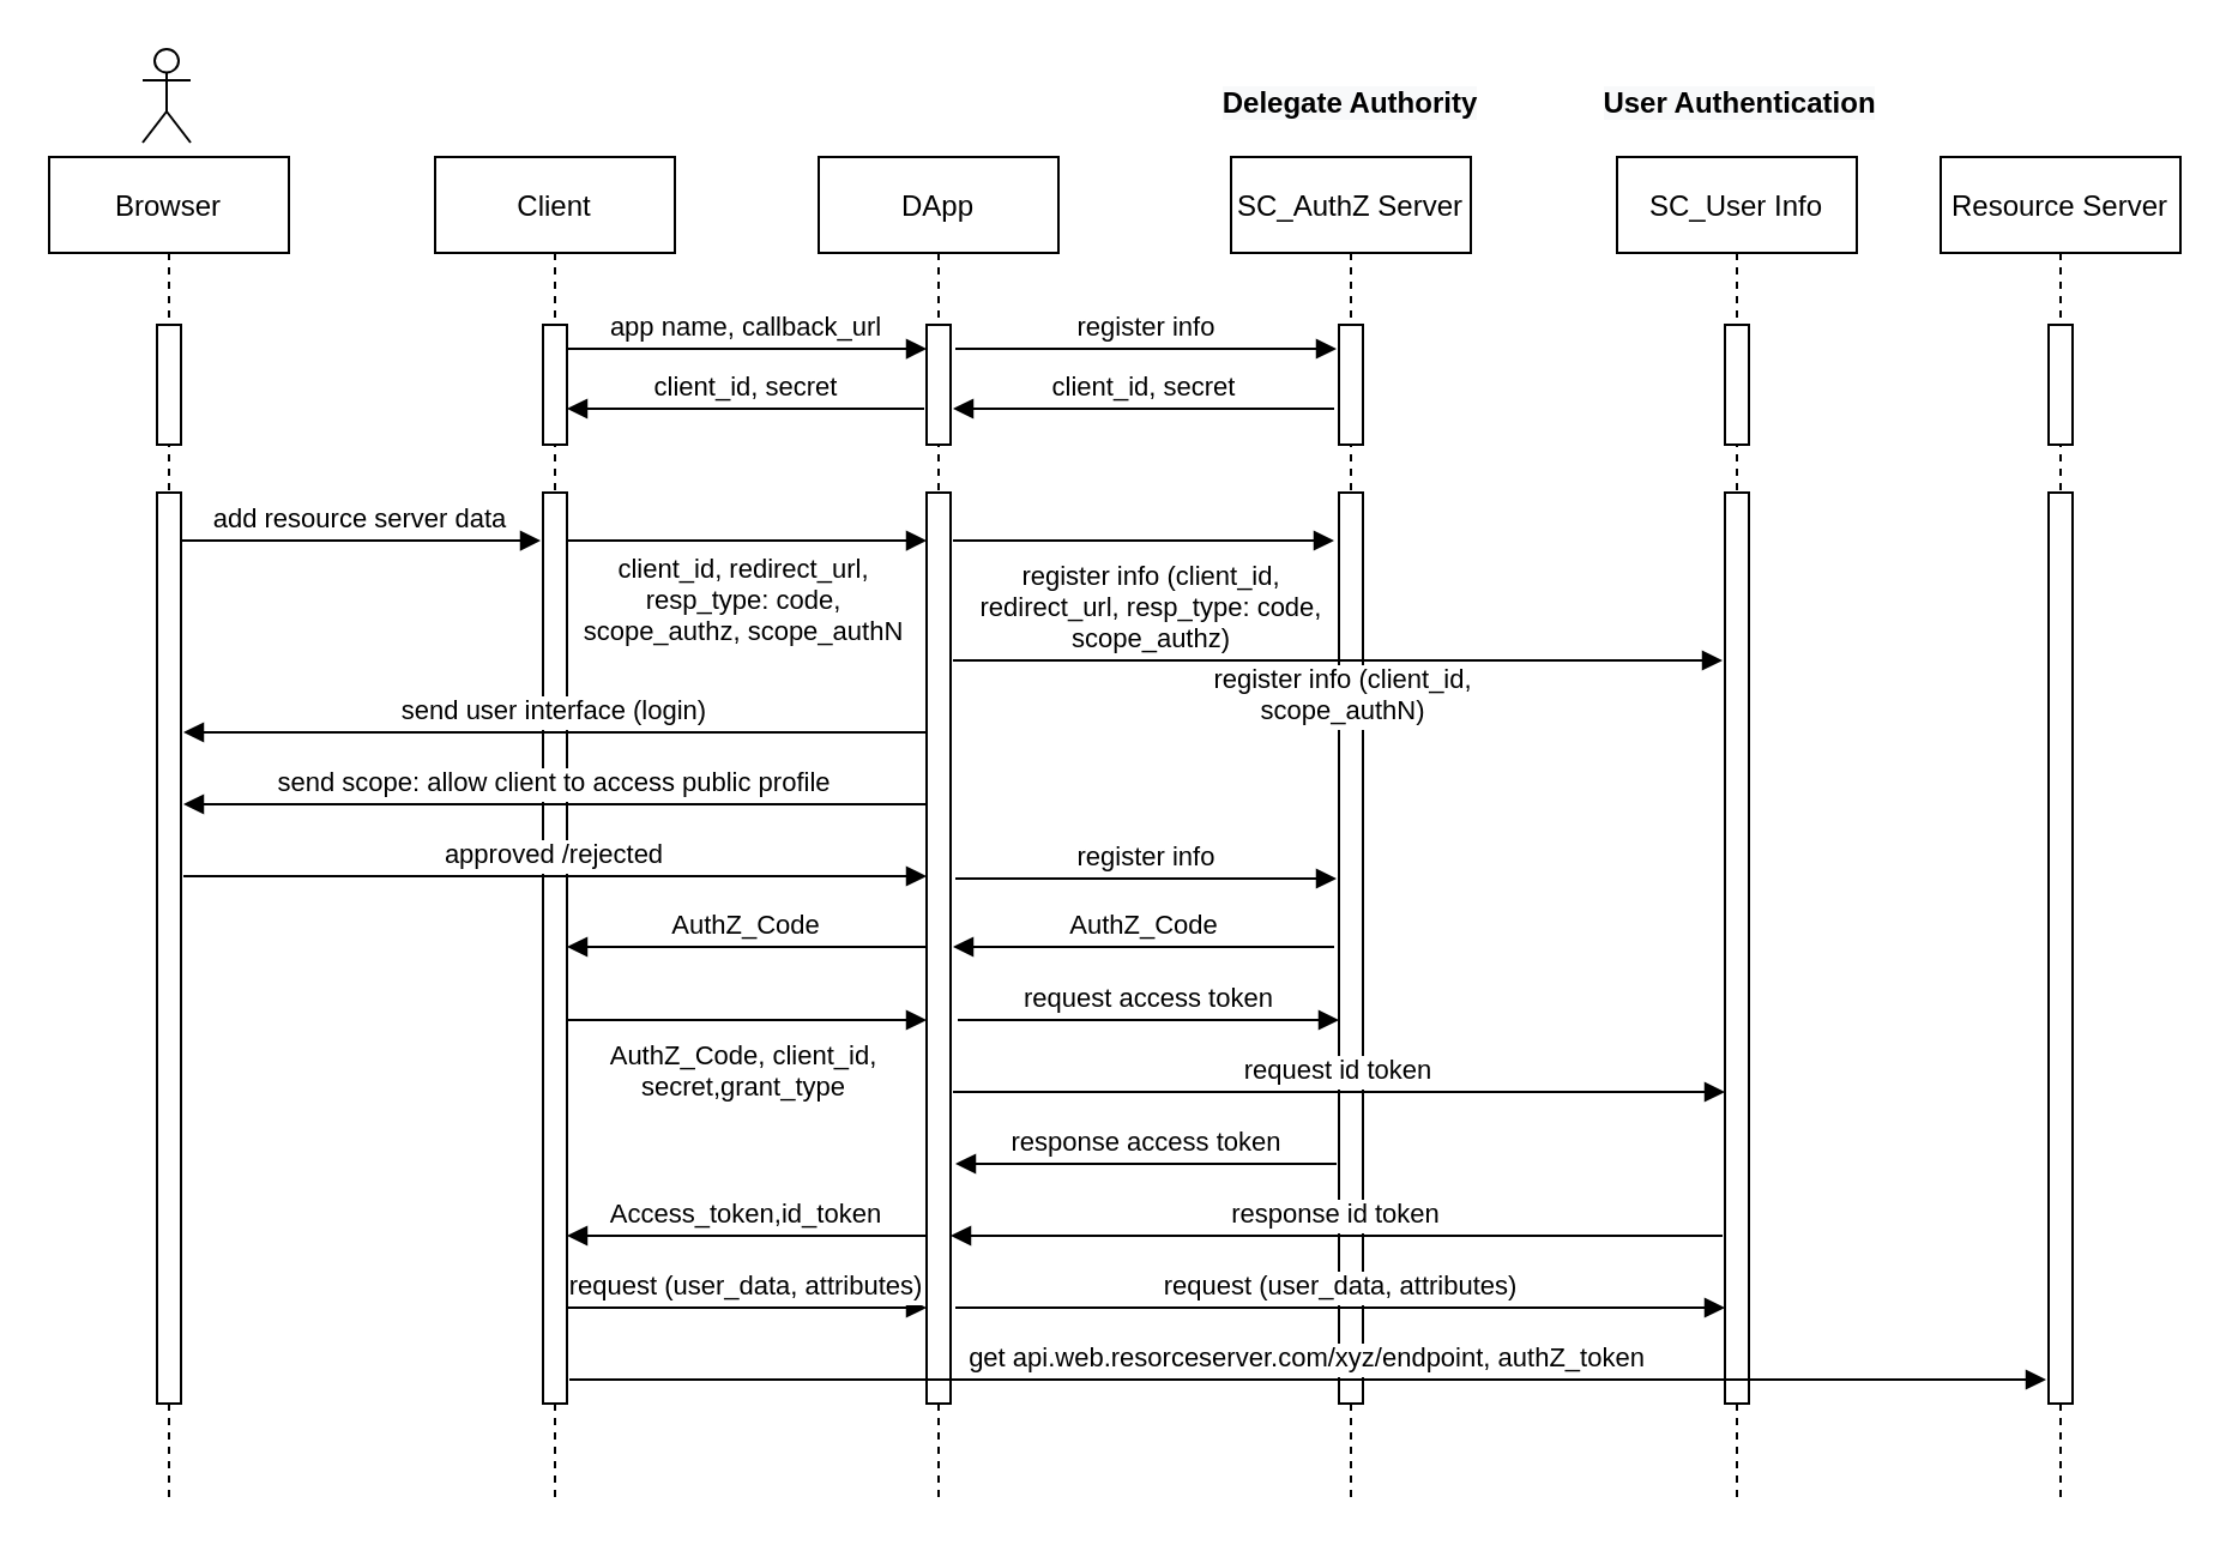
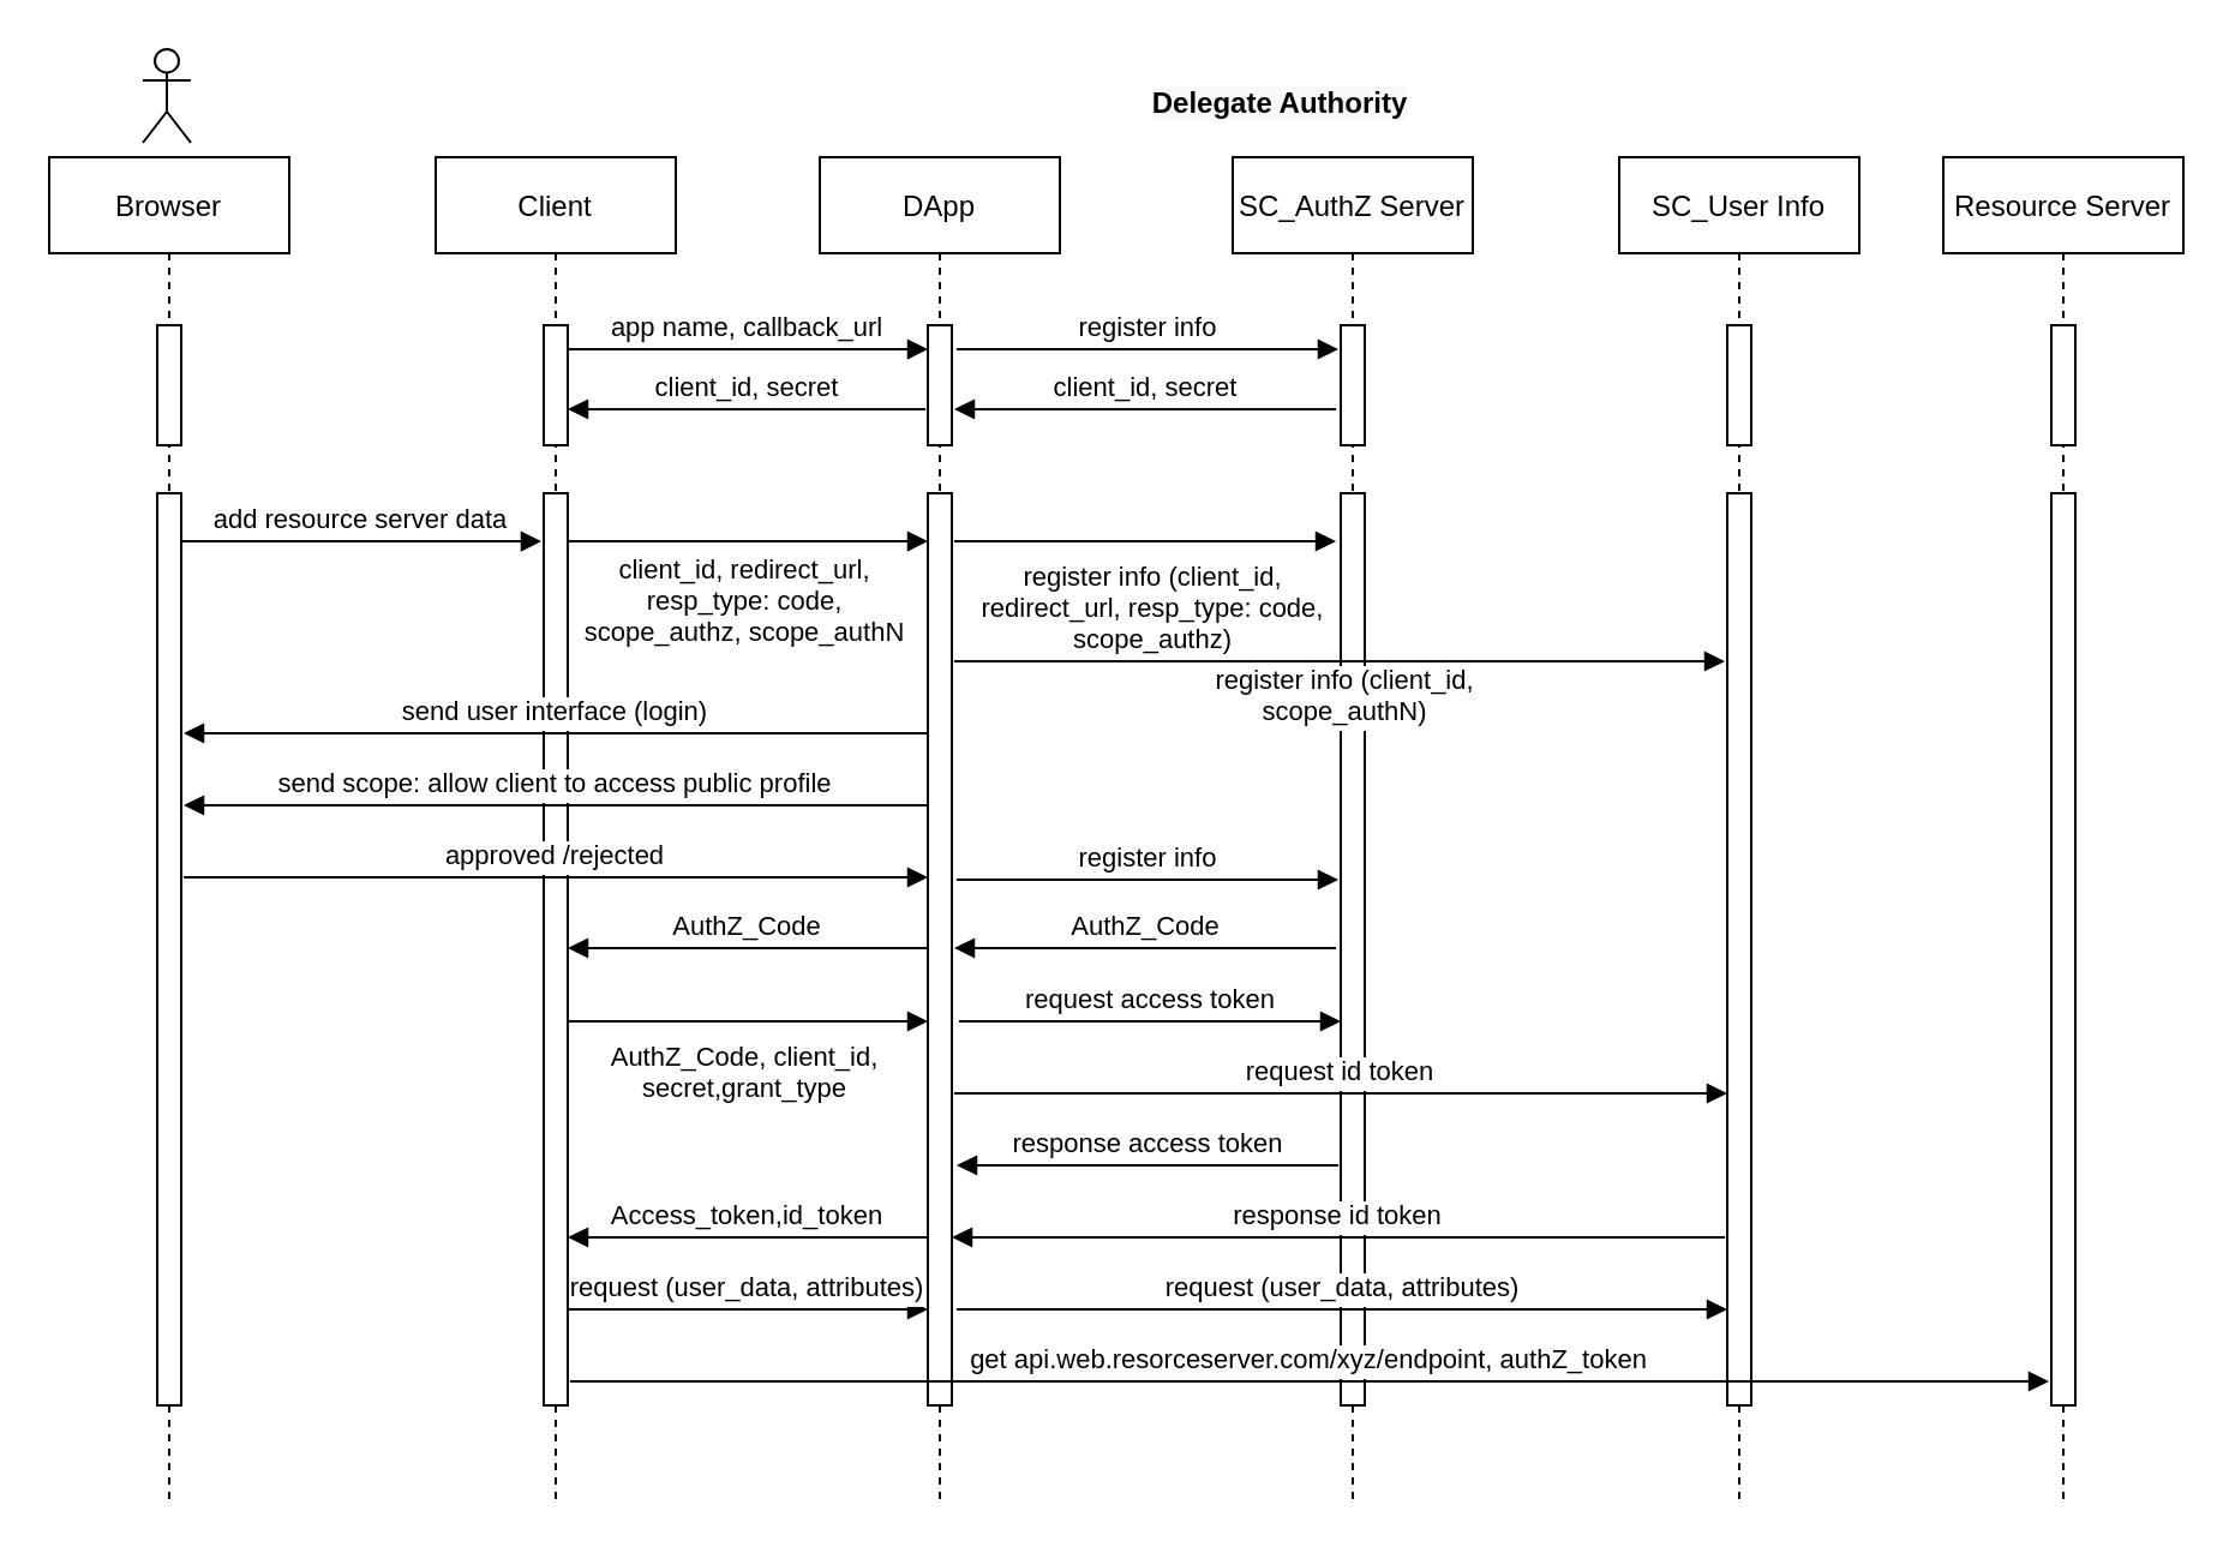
  <mxCell id="0" />
  <mxCell id="1" parent="0" />
  <mxCell id="2" value="Browser" style="shape=umlLifeline;perimeter=lifelinePerimeter;container=1;collapsible=0;recursiveResize=0;rounded=0;shadow=0;strokeWidth=1;" parent="1" vertex="1"><mxGeometry x="20" y="65" width="100" height="560" as="geometry" /></mxCell>
  <mxCell id="3" value="" style="points=[];perimeter=orthogonalPerimeter;rounded=0;shadow=0;strokeWidth=1;" parent="2" vertex="1"><mxGeometry x="45" y="70" width="10" height="50" as="geometry" /></mxCell>
  <mxCell id="4" value="" style="points=[];perimeter=orthogonalPerimeter;rounded=0;shadow=0;strokeWidth=1;" vertex="1" parent="2"><mxGeometry x="45" y="140" width="10" height="380" as="geometry" /></mxCell>
  <mxCell id="5" value="add resource server data" style="verticalAlign=bottom;endArrow=block;shadow=0;strokeWidth=1;entryX=0.1;entryY=0.059;entryDx=0;entryDy=0;entryPerimeter=0;" edge="1" parent="2"><mxGeometry relative="1" as="geometry"><mxPoint x="55.0" y="160" as="sourcePoint" /><mxPoint x="205.0" y="160.03" as="targetPoint" /></mxGeometry></mxCell>
  <mxCell id="6" value="Client" style="shape=umlLifeline;perimeter=lifelinePerimeter;container=1;collapsible=0;recursiveResize=0;rounded=0;shadow=0;strokeWidth=1;" parent="1" vertex="1"><mxGeometry x="181" y="65" width="100" height="560" as="geometry" /></mxCell>
  <mxCell id="7" value="" style="points=[];perimeter=orthogonalPerimeter;rounded=0;shadow=0;strokeWidth=1;" parent="6" vertex="1"><mxGeometry x="45" y="70" width="10" height="50" as="geometry" /></mxCell>
  <mxCell id="8" value="app name, callback_url" style="verticalAlign=bottom;endArrow=block;shadow=0;strokeWidth=1;entryX=0.1;entryY=0.059;entryDx=0;entryDy=0;entryPerimeter=0;" edge="1" parent="6"><mxGeometry relative="1" as="geometry"><mxPoint x="55" y="80" as="sourcePoint" /><mxPoint x="205" y="80.03" as="targetPoint" /></mxGeometry></mxCell>
  <mxCell id="9" value="" style="points=[];perimeter=orthogonalPerimeter;rounded=0;shadow=0;strokeWidth=1;" vertex="1" parent="6"><mxGeometry x="45" y="140" width="10" height="380" as="geometry" /></mxCell>
  <mxCell id="10" value="send user interface (login)" style="verticalAlign=bottom;endArrow=none;shadow=0;strokeWidth=1;startArrow=block;startFill=1;endFill=0;" edge="1" parent="6"><mxGeometry relative="1" as="geometry"><mxPoint x="-105" y="240" as="sourcePoint" /><mxPoint x="205" y="240" as="targetPoint" /></mxGeometry></mxCell>
  <mxCell id="11" value="AuthZ_Code" style="verticalAlign=bottom;endArrow=none;shadow=0;strokeWidth=1;startArrow=block;startFill=1;endFill=0;" edge="1" parent="6"><mxGeometry relative="1" as="geometry"><mxPoint x="55" y="329.5" as="sourcePoint" /><mxPoint x="205" y="329.5" as="targetPoint" /></mxGeometry></mxCell>
  <mxCell id="12" value="request (user_data, attributes)" style="verticalAlign=bottom;endArrow=block;shadow=0;strokeWidth=1;startArrow=none;startFill=0;endFill=1;" edge="1" parent="6"><mxGeometry relative="1" as="geometry"><mxPoint x="55" y="480" as="sourcePoint" /><mxPoint x="205" y="480" as="targetPoint" /></mxGeometry></mxCell>
  <mxCell id="13" value="SC_AuthZ Server" style="shape=umlLifeline;perimeter=lifelinePerimeter;container=1;collapsible=0;recursiveResize=0;rounded=0;shadow=0;strokeWidth=1;" parent="1" vertex="1"><mxGeometry x="513" y="65" width="100" height="560" as="geometry" /></mxCell>
  <mxCell id="14" value="" style="points=[];perimeter=orthogonalPerimeter;rounded=0;shadow=0;strokeWidth=1;" parent="13" vertex="1"><mxGeometry x="45" y="70" width="10" height="50" as="geometry" /></mxCell>
  <mxCell id="15" value="" style="points=[];perimeter=orthogonalPerimeter;rounded=0;shadow=0;strokeWidth=1;" vertex="1" parent="13"><mxGeometry x="45" y="140" width="10" height="380" as="geometry" /></mxCell>
  <mxCell id="16" value="register info" style="verticalAlign=bottom;endArrow=block;shadow=0;strokeWidth=1;" edge="1" parent="13"><mxGeometry relative="1" as="geometry"><mxPoint x="-115" y="80" as="sourcePoint" /><mxPoint x="44" y="80" as="targetPoint" /></mxGeometry></mxCell>
  <mxCell id="17" value="AuthZ_Code" style="verticalAlign=bottom;endArrow=none;shadow=0;strokeWidth=1;startArrow=block;startFill=1;endFill=0;" edge="1" parent="13"><mxGeometry relative="1" as="geometry"><mxPoint x="-116" y="329.5" as="sourcePoint" /><mxPoint x="43" y="329.5" as="targetPoint" /></mxGeometry></mxCell>
  <mxCell id="18" value="request access token" style="verticalAlign=bottom;endArrow=block;shadow=0;strokeWidth=1;" edge="1" parent="13"><mxGeometry relative="1" as="geometry"><mxPoint x="-114" y="360" as="sourcePoint" /><mxPoint x="45" y="360" as="targetPoint" /></mxGeometry></mxCell>
  <mxCell id="19" value="request (user_data, attributes)" style="verticalAlign=bottom;endArrow=block;shadow=0;strokeWidth=1;startArrow=none;startFill=0;endFill=1;" edge="1" parent="13"><mxGeometry relative="1" as="geometry"><mxPoint x="-115" y="480" as="sourcePoint" /><mxPoint x="206" y="480" as="targetPoint" /></mxGeometry></mxCell>
  <mxCell id="20" value="SC_User Info" style="shape=umlLifeline;perimeter=lifelinePerimeter;container=1;collapsible=0;recursiveResize=0;rounded=0;shadow=0;strokeWidth=1;" parent="1" vertex="1"><mxGeometry x="674" y="65" width="100" height="560" as="geometry" /></mxCell>
  <mxCell id="21" value="" style="points=[];perimeter=orthogonalPerimeter;rounded=0;shadow=0;strokeWidth=1;" parent="20" vertex="1"><mxGeometry x="45" y="70" width="10" height="50" as="geometry" /></mxCell>
  <mxCell id="22" value="" style="points=[];perimeter=orthogonalPerimeter;rounded=0;shadow=0;strokeWidth=1;" vertex="1" parent="20"><mxGeometry x="45" y="140" width="10" height="380" as="geometry" /></mxCell>
  <mxCell id="23" value="Resource Server" style="shape=umlLifeline;perimeter=lifelinePerimeter;container=1;collapsible=0;recursiveResize=0;rounded=0;shadow=0;strokeWidth=1;" parent="1" vertex="1"><mxGeometry x="809" y="65" width="100" height="560" as="geometry" /></mxCell>
  <mxCell id="24" value="" style="points=[];perimeter=orthogonalPerimeter;rounded=0;shadow=0;strokeWidth=1;" parent="23" vertex="1"><mxGeometry x="45" y="70" width="10" height="50" as="geometry" /></mxCell>
  <mxCell id="25" value="" style="points=[];perimeter=orthogonalPerimeter;rounded=0;shadow=0;strokeWidth=1;" vertex="1" parent="23"><mxGeometry x="45" y="140" width="10" height="380" as="geometry" /></mxCell>
- <mxCell id="26" value="&lt;span style=&quot;color: rgb(0, 0, 0); font-family: helvetica; font-size: 12px; font-style: normal; letter-spacing: normal; text-indent: 0px; text-transform: none; word-spacing: 0px; background-color: rgb(248, 249, 250); display: inline; float: none;&quot;&gt;Delegate Authority&lt;/span&gt;" style="text;whiteSpace=wrap;html=1;fontStyle=1;align=center;" parent="1" vertex="1"><mxGeometry x="503" y="29" width="120" height="30" as="geometry" /></mxCell>
+ <mxCell id="26" value="&lt;span style=&quot;color: rgb(0, 0, 0); font-family: helvetica; font-size: 12px; font-style: normal; letter-spacing: normal; text-indent: 0px; text-transform: none; word-spacing: 0px; background-color: rgb(248, 249, 250); display: inline; float: none;&quot;&gt;Delegate Authority&lt;/span&gt;" style="text;whiteSpace=wrap;html=1;fontStyle=1;align=center;" parent="1" vertex="1"><mxGeometry x="473" y="29" width="120" height="30" as="geometry" /></mxCell>
  <mxCell id="27" value="" style="shape=umlActor;verticalLabelPosition=bottom;verticalAlign=top;html=1;outlineConnect=0;fillColor=none;" parent="1" vertex="1"><mxGeometry x="59" y="20" width="20" height="39" as="geometry" /></mxCell>
  <mxCell id="28" value="client_id, secret" style="verticalAlign=bottom;endArrow=none;shadow=0;strokeWidth=1;entryX=0.1;entryY=0.059;entryDx=0;entryDy=0;entryPerimeter=0;endFill=0;startArrow=block;startFill=1;" edge="1" parent="1"><mxGeometry relative="1" as="geometry"><mxPoint x="236" y="170" as="sourcePoint" /><mxPoint x="385" y="170.03" as="targetPoint" /></mxGeometry></mxCell>
  <mxCell id="29" value="DApp" style="shape=umlLifeline;perimeter=lifelinePerimeter;container=1;collapsible=0;recursiveResize=0;rounded=0;shadow=0;strokeWidth=1;" vertex="1" parent="1"><mxGeometry x="341" y="65" width="100" height="560" as="geometry" /></mxCell>
  <mxCell id="30" value="" style="points=[];perimeter=orthogonalPerimeter;rounded=0;shadow=0;strokeWidth=1;" vertex="1" parent="29"><mxGeometry x="45" y="70" width="10" height="50" as="geometry" /></mxCell>
  <mxCell id="31" value="" style="points=[];perimeter=orthogonalPerimeter;rounded=0;shadow=0;strokeWidth=1;" vertex="1" parent="29"><mxGeometry x="45" y="140" width="10" height="380" as="geometry" /></mxCell>
  <mxCell id="32" value="Access_token,id_token" style="verticalAlign=bottom;endArrow=none;shadow=0;strokeWidth=1;startArrow=block;startFill=1;endFill=0;" edge="1" parent="29"><mxGeometry relative="1" as="geometry"><mxPoint x="-105" y="450" as="sourcePoint" /><mxPoint x="45" y="450" as="targetPoint" /></mxGeometry></mxCell>
- <mxCell id="33" value="&lt;span style=&quot;color: rgb(0 , 0 , 0) ; font-family: &amp;#34;helvetica&amp;#34; ; font-size: 12px ; font-style: normal ; letter-spacing: normal ; text-indent: 0px ; text-transform: none ; word-spacing: 0px ; background-color: rgb(248 , 249 , 250) ; display: inline ; float: none&quot;&gt;User Authentication&lt;br&gt;&lt;/span&gt;" style="text;whiteSpace=wrap;html=1;fontStyle=1;align=center;" parent="1" vertex="1"><mxGeometry x="667" y="29" width="117" height="30" as="geometry" /></mxCell>
  <mxCell id="34" value="client_id, secret" style="verticalAlign=bottom;endArrow=none;shadow=0;strokeWidth=1;startArrow=block;startFill=1;endFill=0;" edge="1" parent="1"><mxGeometry relative="1" as="geometry"><mxPoint x="397" y="170" as="sourcePoint" /><mxPoint x="556" y="170" as="targetPoint" /></mxGeometry></mxCell>
  <mxCell id="35" value="client_id, redirect_url,&#10;resp_type: code,&#10;scope_authz, scope_authN&#10;" style="verticalAlign=bottom;endArrow=block;shadow=0;strokeWidth=1;entryX=0.1;entryY=0.059;entryDx=0;entryDy=0;entryPerimeter=0;" edge="1" parent="1"><mxGeometry x="-0.013" y="-60" relative="1" as="geometry"><mxPoint x="236" y="225" as="sourcePoint" /><mxPoint x="386" y="225.03" as="targetPoint" /><mxPoint as="offset" /></mxGeometry></mxCell>
  <mxCell id="36" value="register info (client_id,&#10;redirect_url, resp_type: code,&#10;scope_authz)" style="verticalAlign=bottom;endArrow=block;shadow=0;strokeWidth=1;" edge="1" parent="1"><mxGeometry x="0.044" y="-50" relative="1" as="geometry"><mxPoint x="397" y="225" as="sourcePoint" /><mxPoint x="556" y="225" as="targetPoint" /><mxPoint as="offset" /></mxGeometry></mxCell>
  <mxCell id="37" value="register info (client_id,&#10;scope_authN)" style="verticalAlign=bottom;endArrow=block;shadow=0;strokeWidth=1;" edge="1" parent="1"><mxGeometry x="0.016" y="-30" relative="1" as="geometry"><mxPoint x="397" y="275" as="sourcePoint" /><mxPoint x="718" y="275" as="targetPoint" /><mxPoint as="offset" /></mxGeometry></mxCell>
  <mxCell id="38" value="send scope: allow client to access public profile" style="verticalAlign=bottom;endArrow=none;shadow=0;strokeWidth=1;startArrow=block;startFill=1;endFill=0;" edge="1" parent="1"><mxGeometry relative="1" as="geometry"><mxPoint x="76" y="335" as="sourcePoint" /><mxPoint x="386" y="335" as="targetPoint" /></mxGeometry></mxCell>
  <mxCell id="39" value="approved /rejected" style="verticalAlign=bottom;endArrow=block;shadow=0;strokeWidth=1;startArrow=none;startFill=0;endFill=1;" edge="1" parent="1"><mxGeometry relative="1" as="geometry"><mxPoint x="76" y="365" as="sourcePoint" /><mxPoint x="386" y="365" as="targetPoint" /></mxGeometry></mxCell>
  <mxCell id="40" value="register info" style="verticalAlign=bottom;endArrow=block;shadow=0;strokeWidth=1;" edge="1" parent="1"><mxGeometry relative="1" as="geometry"><mxPoint x="398" y="366" as="sourcePoint" /><mxPoint x="557" y="366" as="targetPoint" /></mxGeometry></mxCell>
  <mxCell id="41" value="AuthZ_Code, client_id,&#10;secret,grant_type&#10;" style="verticalAlign=bottom;endArrow=block;shadow=0;strokeWidth=1;startArrow=none;startFill=0;endFill=1;" edge="1" parent="1"><mxGeometry x="-0.013" y="-50" relative="1" as="geometry"><mxPoint x="236" y="425" as="sourcePoint" /><mxPoint x="386" y="425" as="targetPoint" /><mxPoint as="offset" /></mxGeometry></mxCell>
  <mxCell id="42" value="request id token" style="verticalAlign=bottom;endArrow=block;shadow=0;strokeWidth=1;" edge="1" parent="1"><mxGeometry relative="1" as="geometry"><mxPoint x="397" y="455" as="sourcePoint" /><mxPoint x="719" y="455" as="targetPoint" /></mxGeometry></mxCell>
  <mxCell id="43" value="response access token" style="verticalAlign=bottom;endArrow=none;shadow=0;strokeWidth=1;startArrow=block;startFill=1;endFill=0;" edge="1" parent="1"><mxGeometry relative="1" as="geometry"><mxPoint x="398" y="485" as="sourcePoint" /><mxPoint x="557" y="485" as="targetPoint" /></mxGeometry></mxCell>
  <mxCell id="44" value="response id token" style="verticalAlign=bottom;endArrow=none;shadow=0;strokeWidth=1;startArrow=block;startFill=1;endFill=0;" edge="1" parent="1"><mxGeometry relative="1" as="geometry"><mxPoint x="396" y="515" as="sourcePoint" /><mxPoint x="718" y="515" as="targetPoint" /></mxGeometry></mxCell>
  <mxCell id="45" value="get api.web.resorceserver.com/xyz/endpoint, authZ_token" style="verticalAlign=bottom;endArrow=block;shadow=0;strokeWidth=1;startArrow=none;startFill=0;endFill=1;" edge="1" parent="1"><mxGeometry relative="1" as="geometry"><mxPoint x="237" y="575" as="sourcePoint" /><mxPoint x="853" y="575" as="targetPoint" /></mxGeometry></mxCell>
